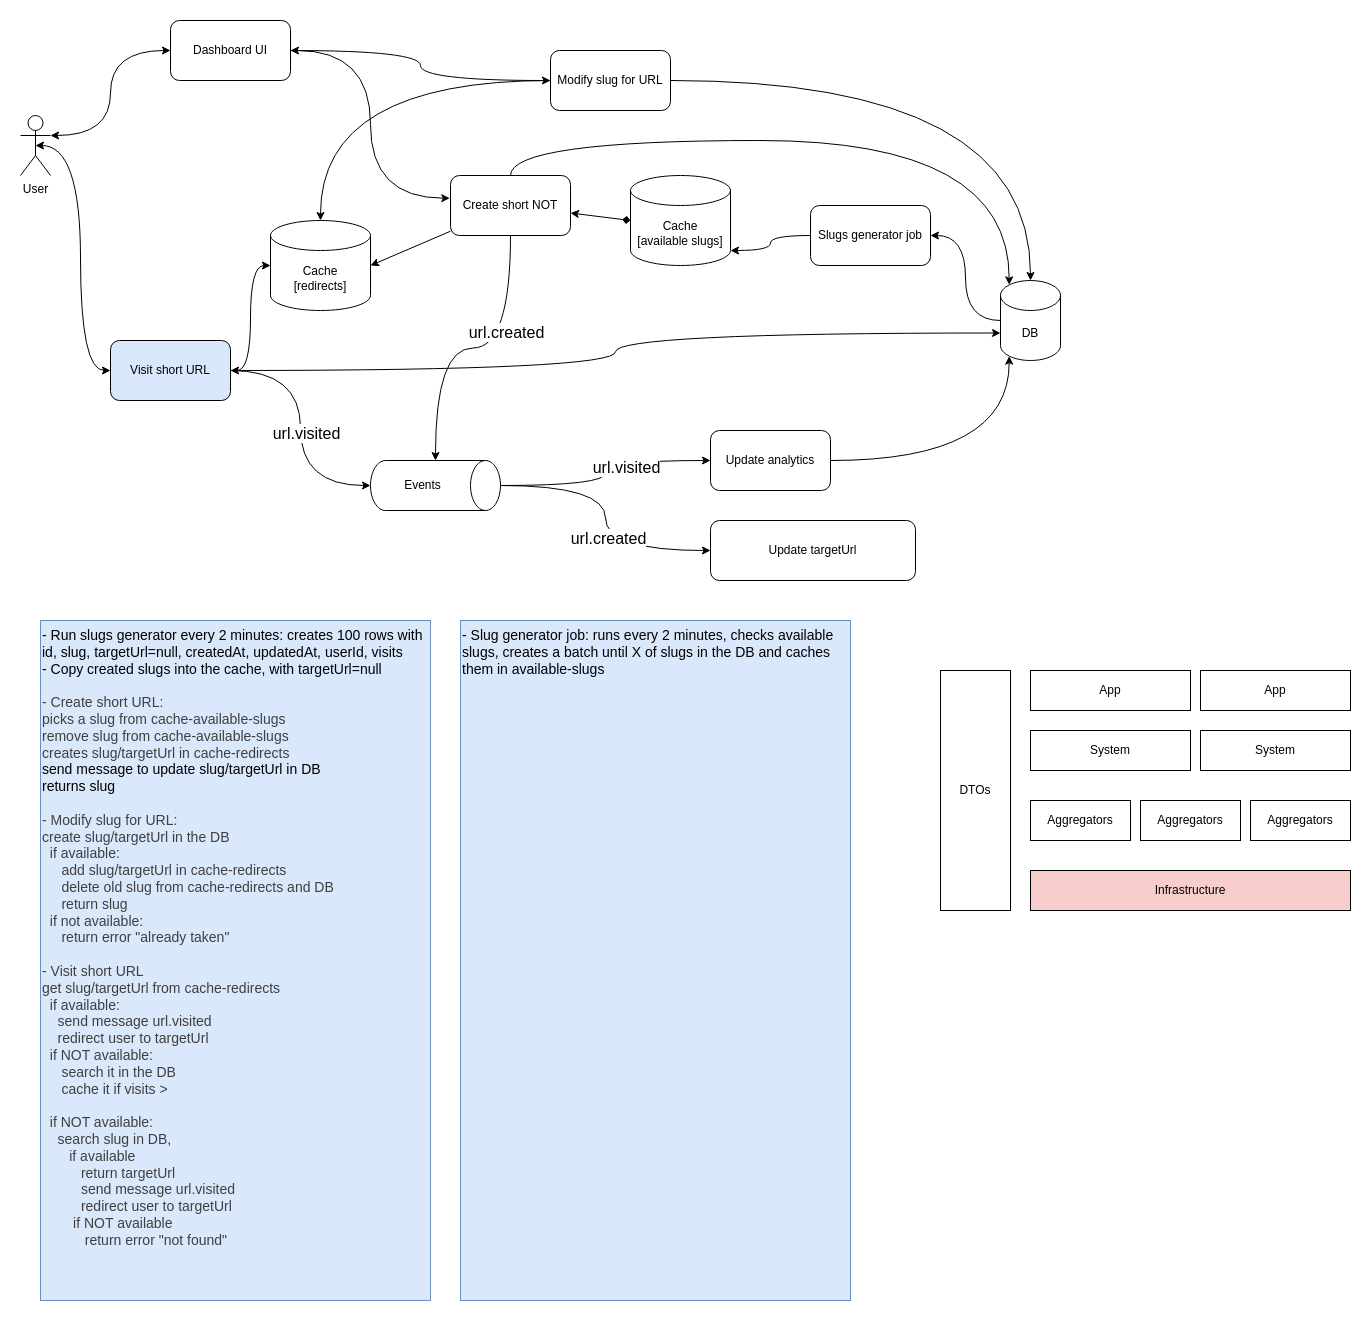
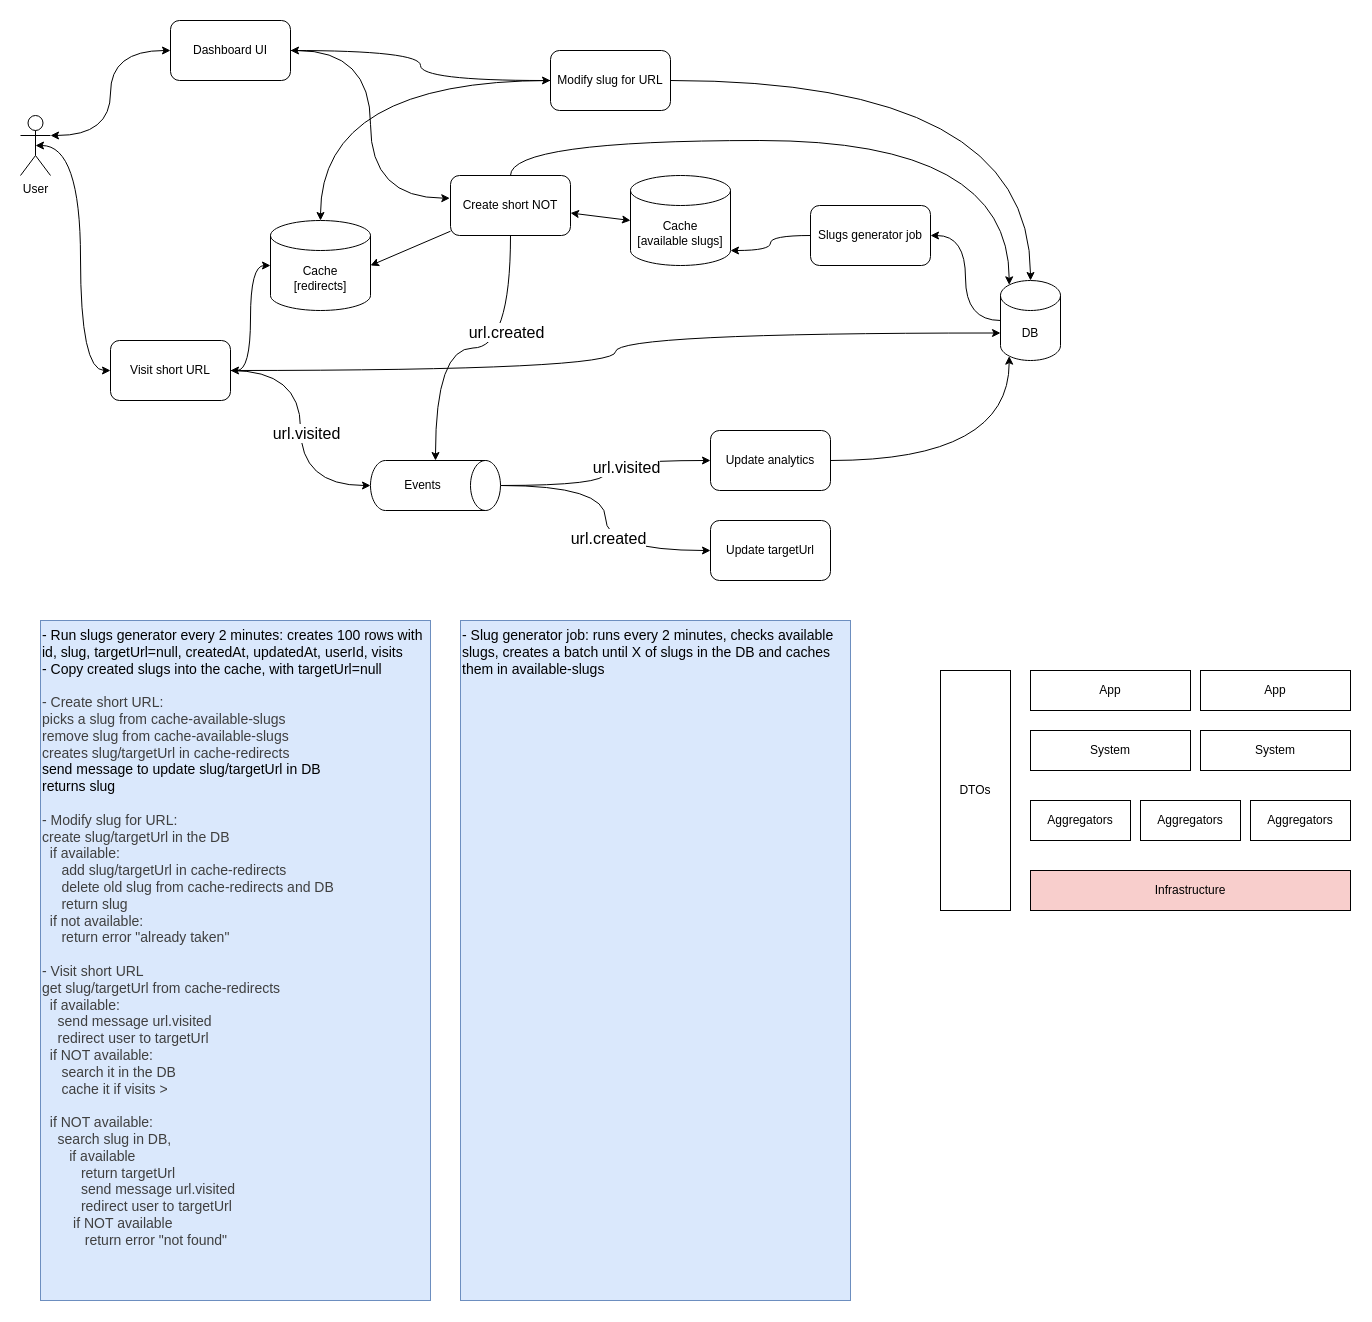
  <mxCell id="0" />
  <mxCell id="1" parent="0" />
  <mxCell id="2" style="edgeStyle=orthogonalEdgeStyle;curved=1;html=1;entryX=0;entryY=0.5;entryDx=0;entryDy=0;" parent="1" source="3" target="25" edge="1"><mxGeometry relative="1" as="geometry" /></mxCell>
  <mxCell id="3" value="Dashboard UI" style="rounded=1;whiteSpace=wrap;html=1;" parent="1" vertex="1"><mxGeometry x="170" y="20" width="120" height="60" as="geometry" /></mxCell>
  <mxCell id="4" style="edgeStyle=orthogonalEdgeStyle;curved=1;html=1;entryX=0;entryY=0.5;entryDx=0;entryDy=0;startArrow=classic;startFill=1;exitX=1;exitY=0.333;exitDx=0;exitDy=0;exitPerimeter=0;" parent="1" source="6" target="3" edge="1"><mxGeometry relative="1" as="geometry"><mxPoint x="110" y="70.059" as="sourcePoint" /></mxGeometry></mxCell>
  <mxCell id="5" style="edgeStyle=orthogonalEdgeStyle;curved=1;html=1;entryX=0;entryY=0.5;entryDx=0;entryDy=0;exitX=0.5;exitY=0.5;exitDx=0;exitDy=0;exitPerimeter=0;startArrow=classic;startFill=1;" parent="1" source="6" target="17" edge="1"><mxGeometry relative="1" as="geometry"><mxPoint x="110" y="100" as="sourcePoint" /></mxGeometry></mxCell>
  <mxCell id="6" value="User" style="shape=umlActor;verticalLabelPosition=bottom;verticalAlign=top;html=1;outlineConnect=0;" parent="1" vertex="1"><mxGeometry x="20" y="115" width="30" height="60" as="geometry" /></mxCell>
  <mxCell id="7" style="edgeStyle=orthogonalEdgeStyle;curved=1;html=1;entryX=1;entryY=0.5;entryDx=0;entryDy=0;exitX=0;exitY=0.5;exitDx=0;exitDy=0;exitPerimeter=0;" parent="1" source="8" target="18" edge="1"><mxGeometry relative="1" as="geometry"><mxPoint x="970" y="330.059" as="sourcePoint" /></mxGeometry></mxCell>
  <mxCell id="8" value="DB" style="shape=cylinder3;whiteSpace=wrap;html=1;boundedLbl=1;backgroundOutline=1;size=15;" parent="1" vertex="1"><mxGeometry x="1000" y="280" width="60" height="80" as="geometry" /></mxCell>
  <mxCell id="9" style="edgeStyle=orthogonalEdgeStyle;curved=1;html=1;entryX=0;entryY=0.5;entryDx=0;entryDy=0;" parent="1" source="13" target="23" edge="1"><mxGeometry relative="1" as="geometry" /></mxCell>
  <mxCell id="10" value="&lt;span style=&quot;color: rgb(0, 0, 0); font-size: 16px;&quot;&gt;url.visited&lt;/span&gt;" style="edgeLabel;html=1;align=center;verticalAlign=middle;resizable=0;points=[];" parent="9" vertex="1" connectable="0"><mxGeometry x="0.28" y="-6" relative="1" as="geometry"><mxPoint as="offset" /></mxGeometry></mxCell>
  <mxCell id="11" style="edgeStyle=orthogonalEdgeStyle;curved=1;html=1;entryX=0;entryY=0.5;entryDx=0;entryDy=0;" parent="1" source="13" target="28" edge="1"><mxGeometry relative="1" as="geometry" /></mxCell>
  <mxCell id="12" value="&lt;span style=&quot;color: rgb(0, 0, 0); font-size: 16px;&quot;&gt;url.created&lt;/span&gt;" style="edgeLabel;html=1;align=center;verticalAlign=middle;resizable=0;points=[];" parent="11" vertex="1" connectable="0"><mxGeometry x="0.141" y="2" relative="1" as="geometry"><mxPoint as="offset" /></mxGeometry></mxCell>
  <mxCell id="13" value="Events" style="shape=cylinder3;whiteSpace=wrap;html=1;boundedLbl=1;backgroundOutline=1;size=15;rotation=90;horizontal=0;" parent="1" vertex="1"><mxGeometry x="410" y="420" width="50" height="130" as="geometry" /></mxCell>
  <mxCell id="14" value="Create short NOT" style="rounded=1;whiteSpace=wrap;html=1;" parent="1" vertex="1"><mxGeometry x="450" y="175" width="120" height="60" as="geometry" /></mxCell>
  <mxCell id="15" style="edgeStyle=orthogonalEdgeStyle;curved=1;html=1;entryX=1;entryY=0.5;entryDx=0;entryDy=0;exitX=0;exitY=0.5;exitDx=0;exitDy=0;exitPerimeter=0;startArrow=classic;startFill=1;" parent="1" source="31" target="17" edge="1"><mxGeometry relative="1" as="geometry"><mxPoint x="400" y="320" as="sourcePoint" /></mxGeometry></mxCell>
  <mxCell id="16" value="Cache&lt;br&gt;[available slugs]" style="shape=cylinder3;whiteSpace=wrap;html=1;boundedLbl=1;backgroundOutline=1;size=15;" parent="1" vertex="1"><mxGeometry x="630" y="175" width="100" height="90" as="geometry" /></mxCell>
- <mxCell id="17" value="Visit short URL" style="rounded=1;whiteSpace=wrap;html=1;fillColor=#dae8fc;" parent="1" vertex="1"><mxGeometry x="110" y="340" width="120" height="60" as="geometry" /></mxCell>
+ <mxCell id="17" value="Visit short URL" style="rounded=1;whiteSpace=wrap;html=1;" parent="1" vertex="1"><mxGeometry x="110" y="340" width="120" height="60" as="geometry" /></mxCell>
  <mxCell id="18" value="Slugs generator job" style="rounded=1;whiteSpace=wrap;html=1;" parent="1" vertex="1"><mxGeometry x="810" y="205" width="120" height="60" as="geometry" /></mxCell>
  <mxCell id="19" style="edgeStyle=orthogonalEdgeStyle;curved=1;html=1;entryX=1;entryY=1;entryDx=0;entryDy=-15;entryPerimeter=0;" parent="1" source="18" target="16" edge="1"><mxGeometry relative="1" as="geometry" /></mxCell>
  <mxCell id="20" style="edgeStyle=orthogonalEdgeStyle;curved=1;html=1;entryX=-0.006;entryY=0.378;entryDx=0;entryDy=0;entryPerimeter=0;startArrow=classic;startFill=1;" parent="1" source="3" target="14" edge="1"><mxGeometry relative="1" as="geometry" /></mxCell>
  <mxCell id="21" style="edgeStyle=orthogonalEdgeStyle;curved=1;html=1;entryX=0.5;entryY=1;entryDx=0;entryDy=0;entryPerimeter=0;" parent="1" source="17" target="13" edge="1"><mxGeometry relative="1" as="geometry" /></mxCell>
  <mxCell id="22" value="url.visited" style="edgeLabel;html=1;align=center;verticalAlign=middle;resizable=0;points=[];fontSize=16;" parent="21" vertex="1" connectable="0"><mxGeometry x="-0.23" y="5" relative="1" as="geometry"><mxPoint y="34" as="offset" /></mxGeometry></mxCell>
  <mxCell id="23" value="Update analytics" style="rounded=1;whiteSpace=wrap;html=1;" parent="1" vertex="1"><mxGeometry x="710" y="430" width="120" height="60" as="geometry" /></mxCell>
  <mxCell id="24" style="edgeStyle=orthogonalEdgeStyle;curved=1;html=1;entryX=0.145;entryY=1;entryDx=0;entryDy=-4.35;entryPerimeter=0;" parent="1" source="23" target="8" edge="1"><mxGeometry relative="1" as="geometry"><mxPoint x="970" y="342.5" as="targetPoint" /></mxGeometry></mxCell>
  <mxCell id="25" value="Modify slug for URL" style="rounded=1;whiteSpace=wrap;html=1;" parent="1" vertex="1"><mxGeometry x="550" y="50" width="120" height="60" as="geometry" /></mxCell>
  <mxCell id="26" style="edgeStyle=orthogonalEdgeStyle;curved=1;html=1;entryX=0;entryY=0.5;entryDx=0;entryDy=0;entryPerimeter=0;" parent="1" source="14" target="13" edge="1"><mxGeometry relative="1" as="geometry" /></mxCell>
  <mxCell id="27" value="url.created" style="edgeLabel;html=1;align=center;verticalAlign=middle;resizable=0;points=[];fontSize=16;" parent="26" vertex="1" connectable="0"><mxGeometry x="-0.36" y="-5" relative="1" as="geometry"><mxPoint as="offset" /></mxGeometry></mxCell>
- <mxCell id="28" value="Update targetUrl" style="rounded=1;whiteSpace=wrap;html=1;" parent="1" vertex="1"><mxGeometry x="710" y="520" width="205" height="60" as="geometry" /></mxCell>
+ <mxCell id="28" value="Update targetUrl" style="rounded=1;whiteSpace=wrap;html=1;" parent="1" vertex="1"><mxGeometry x="710" y="520" width="120" height="60" as="geometry" /></mxCell>
  <mxCell id="29" value="&lt;font style=&quot;font-size: 14px;&quot;&gt;- Run slugs generator every 2 minutes: creates 100 rows with id, slug, targetUrl=null, createdAt, updatedAt, userId, visits&lt;/font&gt;&lt;div&gt;&lt;font style=&quot;font-size: 14px;&quot;&gt;- Copy created slugs into the cache, with targetUrl=null&lt;br&gt;&lt;br&gt;&lt;span style=&quot;color: rgb(63, 63, 63);&quot;&gt;- Create short URL: &lt;br&gt;picks a slug from cache-available-slugs&lt;br&gt;&lt;span style=&quot;color: rgb(63, 63, 63); background-color: transparent;&quot;&gt;remove slug from cache&lt;/span&gt;&lt;span style=&quot;color: rgb(63, 63, 63); background-color: transparent;&quot;&gt;-available-slugs&lt;/span&gt;&lt;br&gt;creates slug/targetUrl in cache-&lt;/span&gt;&lt;/font&gt;&lt;span style=&quot;color: rgb(63, 63, 63); font-size: 14px; background-color: transparent;&quot;&gt;redirects&lt;/span&gt;&lt;br&gt;&lt;/div&gt;&lt;div&gt;&lt;span style=&quot;font-size: 14px; background-color: transparent;&quot;&gt;send message to update slug/targetUrl in DB&lt;br&gt;returns slug&lt;/span&gt;&lt;/div&gt;&lt;div&gt;&lt;font style=&quot;font-size: 14px;&quot;&gt;&lt;br style=&quot;color: rgb(63, 63, 63);&quot;&gt;&lt;span style=&quot;color: rgb(63, 63, 63);&quot;&gt;- Modify slug for URL: &lt;br&gt;create slug/targetUrl in the DB&lt;br&gt;&amp;nbsp; if available: &lt;br&gt;&amp;nbsp; &amp;nbsp; &amp;nbsp;add slug/targetUrl in cache-redirects&lt;br&gt;&amp;nbsp; &amp;nbsp; &amp;nbsp;delete old slug from cache-redirects and DB&lt;br&gt;&amp;nbsp; &amp;nbsp; &amp;nbsp;return slug&lt;/span&gt;&lt;/font&gt;&lt;/div&gt;&lt;div&gt;&lt;font style=&quot;font-size: 14px;&quot;&gt;&lt;span style=&quot;color: rgb(63, 63, 63);&quot;&gt;&amp;nbsp; if not available: &lt;br&gt;&amp;nbsp; &amp;nbsp; &amp;nbsp;return error &quot;already taken&quot;&lt;br&gt;&lt;br&gt;- Visit short URL&lt;br&gt;get slug/targetUrl from cache-redirects&lt;br&gt;&amp;nbsp; if available:&amp;nbsp;&lt;br&gt;&lt;span style=&quot;color: rgb(63, 63, 63);&quot;&gt;&amp;nbsp; &amp;nbsp; send message url.visited&lt;/span&gt;&lt;br&gt;&amp;nbsp; &amp;nbsp; redirect user to targetUrl&lt;br&gt;&amp;nbsp; if NOT available:&lt;br&gt;&amp;nbsp; &amp;nbsp; &amp;nbsp;search it in the DB&lt;br&gt;&amp;nbsp; &amp;nbsp; &amp;nbsp;cache it if visits &amp;gt;&amp;nbsp;&lt;br&gt;&lt;br&gt;&lt;span style=&quot;color: rgb(63, 63, 63);&quot;&gt;&amp;nbsp; if NOT available:&lt;br&gt;&amp;nbsp; &amp;nbsp; search slug in DB, &lt;br&gt;&amp;nbsp; &amp;nbsp; &amp;nbsp; &amp;nbsp;if available &lt;br&gt;&amp;nbsp; &amp;nbsp; &amp;nbsp; &amp;nbsp; &amp;nbsp; return targetUrl&lt;br&gt;&lt;/span&gt;&lt;span style=&quot;color: rgb(63, 63, 63);&quot;&gt;&amp;nbsp; &amp;nbsp; &amp;nbsp; &amp;nbsp; &amp;nbsp; send message url.visited&lt;br&gt;&lt;/span&gt;&lt;span style=&quot;color: rgb(63, 63, 63);&quot;&gt;&amp;nbsp; &amp;nbsp; &amp;nbsp; &amp;nbsp; &amp;nbsp; redirect user to targetUrl&lt;br&gt;&amp;nbsp; &amp;nbsp; &amp;nbsp; &amp;nbsp; if NOT available&lt;br&gt;&amp;nbsp; &amp;nbsp; &amp;nbsp; &amp;nbsp; &amp;nbsp; &amp;nbsp;return error &quot;not found&quot;&lt;/span&gt;&lt;/span&gt;&lt;/font&gt;&lt;/div&gt;" style="text;html=1;align=left;verticalAlign=top;whiteSpace=wrap;rounded=0;fillColor=#dae8fc;strokeColor=#6c8ebf;" parent="1" vertex="1"><mxGeometry x="40" y="620" width="390" height="680" as="geometry" /></mxCell>
  <mxCell id="30" style="edgeStyle=orthogonalEdgeStyle;html=1;entryX=0;entryY=0;entryDx=0;entryDy=52.5;entryPerimeter=0;curved=1;" parent="1" source="17" target="8" edge="1"><mxGeometry relative="1" as="geometry"><mxPoint x="970" y="330" as="targetPoint" /></mxGeometry></mxCell>
  <mxCell id="31" value="Cache&lt;br&gt;[redirects]" style="shape=cylinder3;whiteSpace=wrap;html=1;boundedLbl=1;backgroundOutline=1;size=15;" parent="1" vertex="1"><mxGeometry x="270" y="220" width="100" height="90" as="geometry" /></mxCell>
- <mxCell id="32" style="edgeStyle=none;html=1;entryX=0;entryY=0.5;entryDx=0;entryDy=0;entryPerimeter=0;startArrow=classic;startFill=1;endArrow=diamond;" parent="1" source="14" target="16" edge="1"><mxGeometry relative="1" as="geometry" /></mxCell>
+ <mxCell id="32" style="edgeStyle=none;html=1;entryX=0;entryY=0.5;entryDx=0;entryDy=0;entryPerimeter=0;startArrow=classic;startFill=1;" parent="1" source="14" target="16" edge="1"><mxGeometry relative="1" as="geometry" /></mxCell>
  <mxCell id="33" style="edgeStyle=none;html=1;entryX=1;entryY=0.5;entryDx=0;entryDy=0;entryPerimeter=0;" parent="1" source="14" target="31" edge="1"><mxGeometry relative="1" as="geometry" /></mxCell>
  <mxCell id="34" style="edgeStyle=orthogonalEdgeStyle;html=1;entryX=0.5;entryY=0;entryDx=0;entryDy=0;entryPerimeter=0;curved=1;" parent="1" source="25" target="8" edge="1"><mxGeometry relative="1" as="geometry" /></mxCell>
  <mxCell id="35" style="edgeStyle=orthogonalEdgeStyle;curved=1;html=1;entryX=0.5;entryY=0;entryDx=0;entryDy=0;entryPerimeter=0;" parent="1" source="25" target="31" edge="1"><mxGeometry relative="1" as="geometry" /></mxCell>
  <mxCell id="36" value="&lt;span style=&quot;font-size: 14px;&quot;&gt;- Slug generator job: runs every 2 minutes, checks available slugs, creates a batch until X of slugs in the DB and caches them in available-slugs&lt;br&gt;&lt;/span&gt;" style="text;html=1;align=left;verticalAlign=top;whiteSpace=wrap;rounded=0;fillColor=#dae8fc;strokeColor=#6c8ebf;" parent="1" vertex="1"><mxGeometry x="460" y="620" width="390" height="680" as="geometry" /></mxCell>
  <mxCell id="37" style="edgeStyle=orthogonalEdgeStyle;html=1;entryX=0.145;entryY=0;entryDx=0;entryDy=4.35;entryPerimeter=0;curved=1;" parent="1" source="14" target="8" edge="1"><mxGeometry relative="1" as="geometry"><Array as="points"><mxPoint x="510" y="140" /><mxPoint x="1009" y="140" /></Array></mxGeometry></mxCell>
  <mxCell id="38" value="App" style="rounded=0;whiteSpace=wrap;html=1;" parent="1" vertex="1"><mxGeometry x="1030" y="670" width="160" height="40" as="geometry" /></mxCell>
  <mxCell id="39" value="System" style="rounded=0;whiteSpace=wrap;html=1;" parent="1" vertex="1"><mxGeometry x="1030" y="730" width="160" height="40" as="geometry" /></mxCell>
  <mxCell id="40" value="Aggregators" style="rounded=0;whiteSpace=wrap;html=1;" parent="1" vertex="1"><mxGeometry x="1030" y="800" width="100" height="40" as="geometry" /></mxCell>
  <mxCell id="41" value="Aggregators" style="rounded=0;whiteSpace=wrap;html=1;" parent="1" vertex="1"><mxGeometry x="1140" y="800" width="100" height="40" as="geometry" /></mxCell>
  <mxCell id="42" value="Aggregators" style="rounded=0;whiteSpace=wrap;html=1;" parent="1" vertex="1"><mxGeometry x="1250" y="800" width="100" height="40" as="geometry" /></mxCell>
  <mxCell id="43" value="System" style="rounded=0;whiteSpace=wrap;html=1;" parent="1" vertex="1"><mxGeometry x="1200" y="730" width="150" height="40" as="geometry" /></mxCell>
  <mxCell id="44" value="App" style="rounded=0;whiteSpace=wrap;html=1;" parent="1" vertex="1"><mxGeometry x="1200" y="670" width="150" height="40" as="geometry" /></mxCell>
  <mxCell id="45" value="DTOs" style="rounded=0;whiteSpace=wrap;html=1;" parent="1" vertex="1"><mxGeometry x="940" y="670" width="70" height="240" as="geometry" /></mxCell>
  <mxCell id="46" value="Infrastructure" style="rounded=0;whiteSpace=wrap;html=1;fillColor=#f8cecc;" parent="1" vertex="1"><mxGeometry x="1030" y="870" width="320" height="40" as="geometry" /></mxCell>
